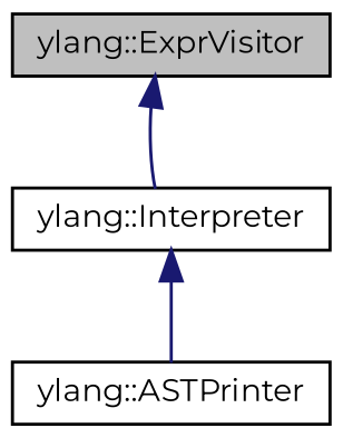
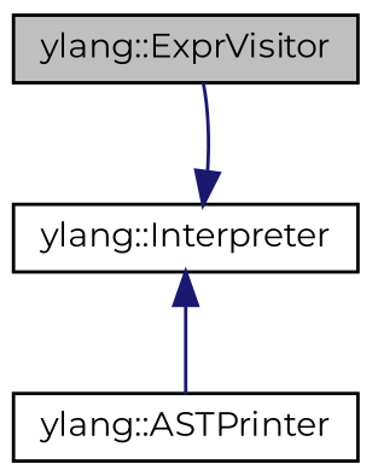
  digraph {
    fontname=Montserrat
    node [color=black fillcolor=white fontname=Montserrat fontsize=10 shape=record style=filled]
    edge [color=midnightblue dir=back fontname=Montserrat fontsize=10 labelfontname=Helvetica labelfontsize=10 style=solid]
    n1 [fillcolor=grey75 fontcolor=black height=0.2 label="ylang::ExprVisitor" width=0.4]
    n2 [height=0.2 label="ylang::Interpreter" width=0.4]
    n3 [height=0.2 label="ylang::ASTPrinter" width=0.4]
-   n1 -> n2
+   n2 -> n1
    n2 -> n3
  }
